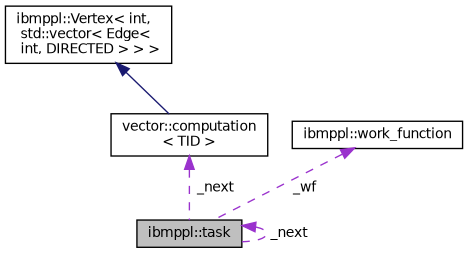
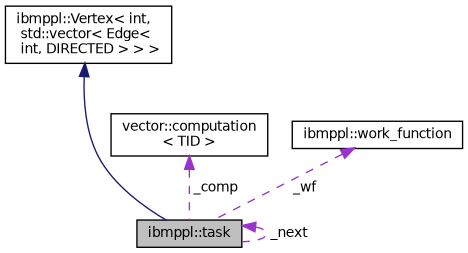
  digraph {
    rankdir=TB
    node [color=black fillcolor=white fontname=Helvetica fontsize=10 shape=record style=filled]
    edge [color=darkorchid3 dir=back fontname=Helvetica fontsize=10 labelfontname=Helvetica labelfontsize=10 style=dashed]
    n1 [fillcolor=grey75 fontcolor=black height=0.2 label="ibmppl::task" width=0.4]
    n2 [height=0.2 label="ibmppl::Vertex\< int,\l std::vector\< Edge\<\l int, DIRECTED \> \> \>" width=0.4]
    n3 [height=0.2 label="vector::computation\l\< TID \>" width=0.4]
    n4 [height=0.2 label="ibmppl::work_function" width=0.4]
    n1 -> n1 [label=" _next"]
-   n2 -> n3 [color=midnightblue style=solid]
-   n3 -> n1 [label=" _next"]
+   n2 -> n1 [color=midnightblue style=solid]
+   n3 -> n1 [label=" _comp"]
    n4 -> n1 [label=" _wf"]
  }
